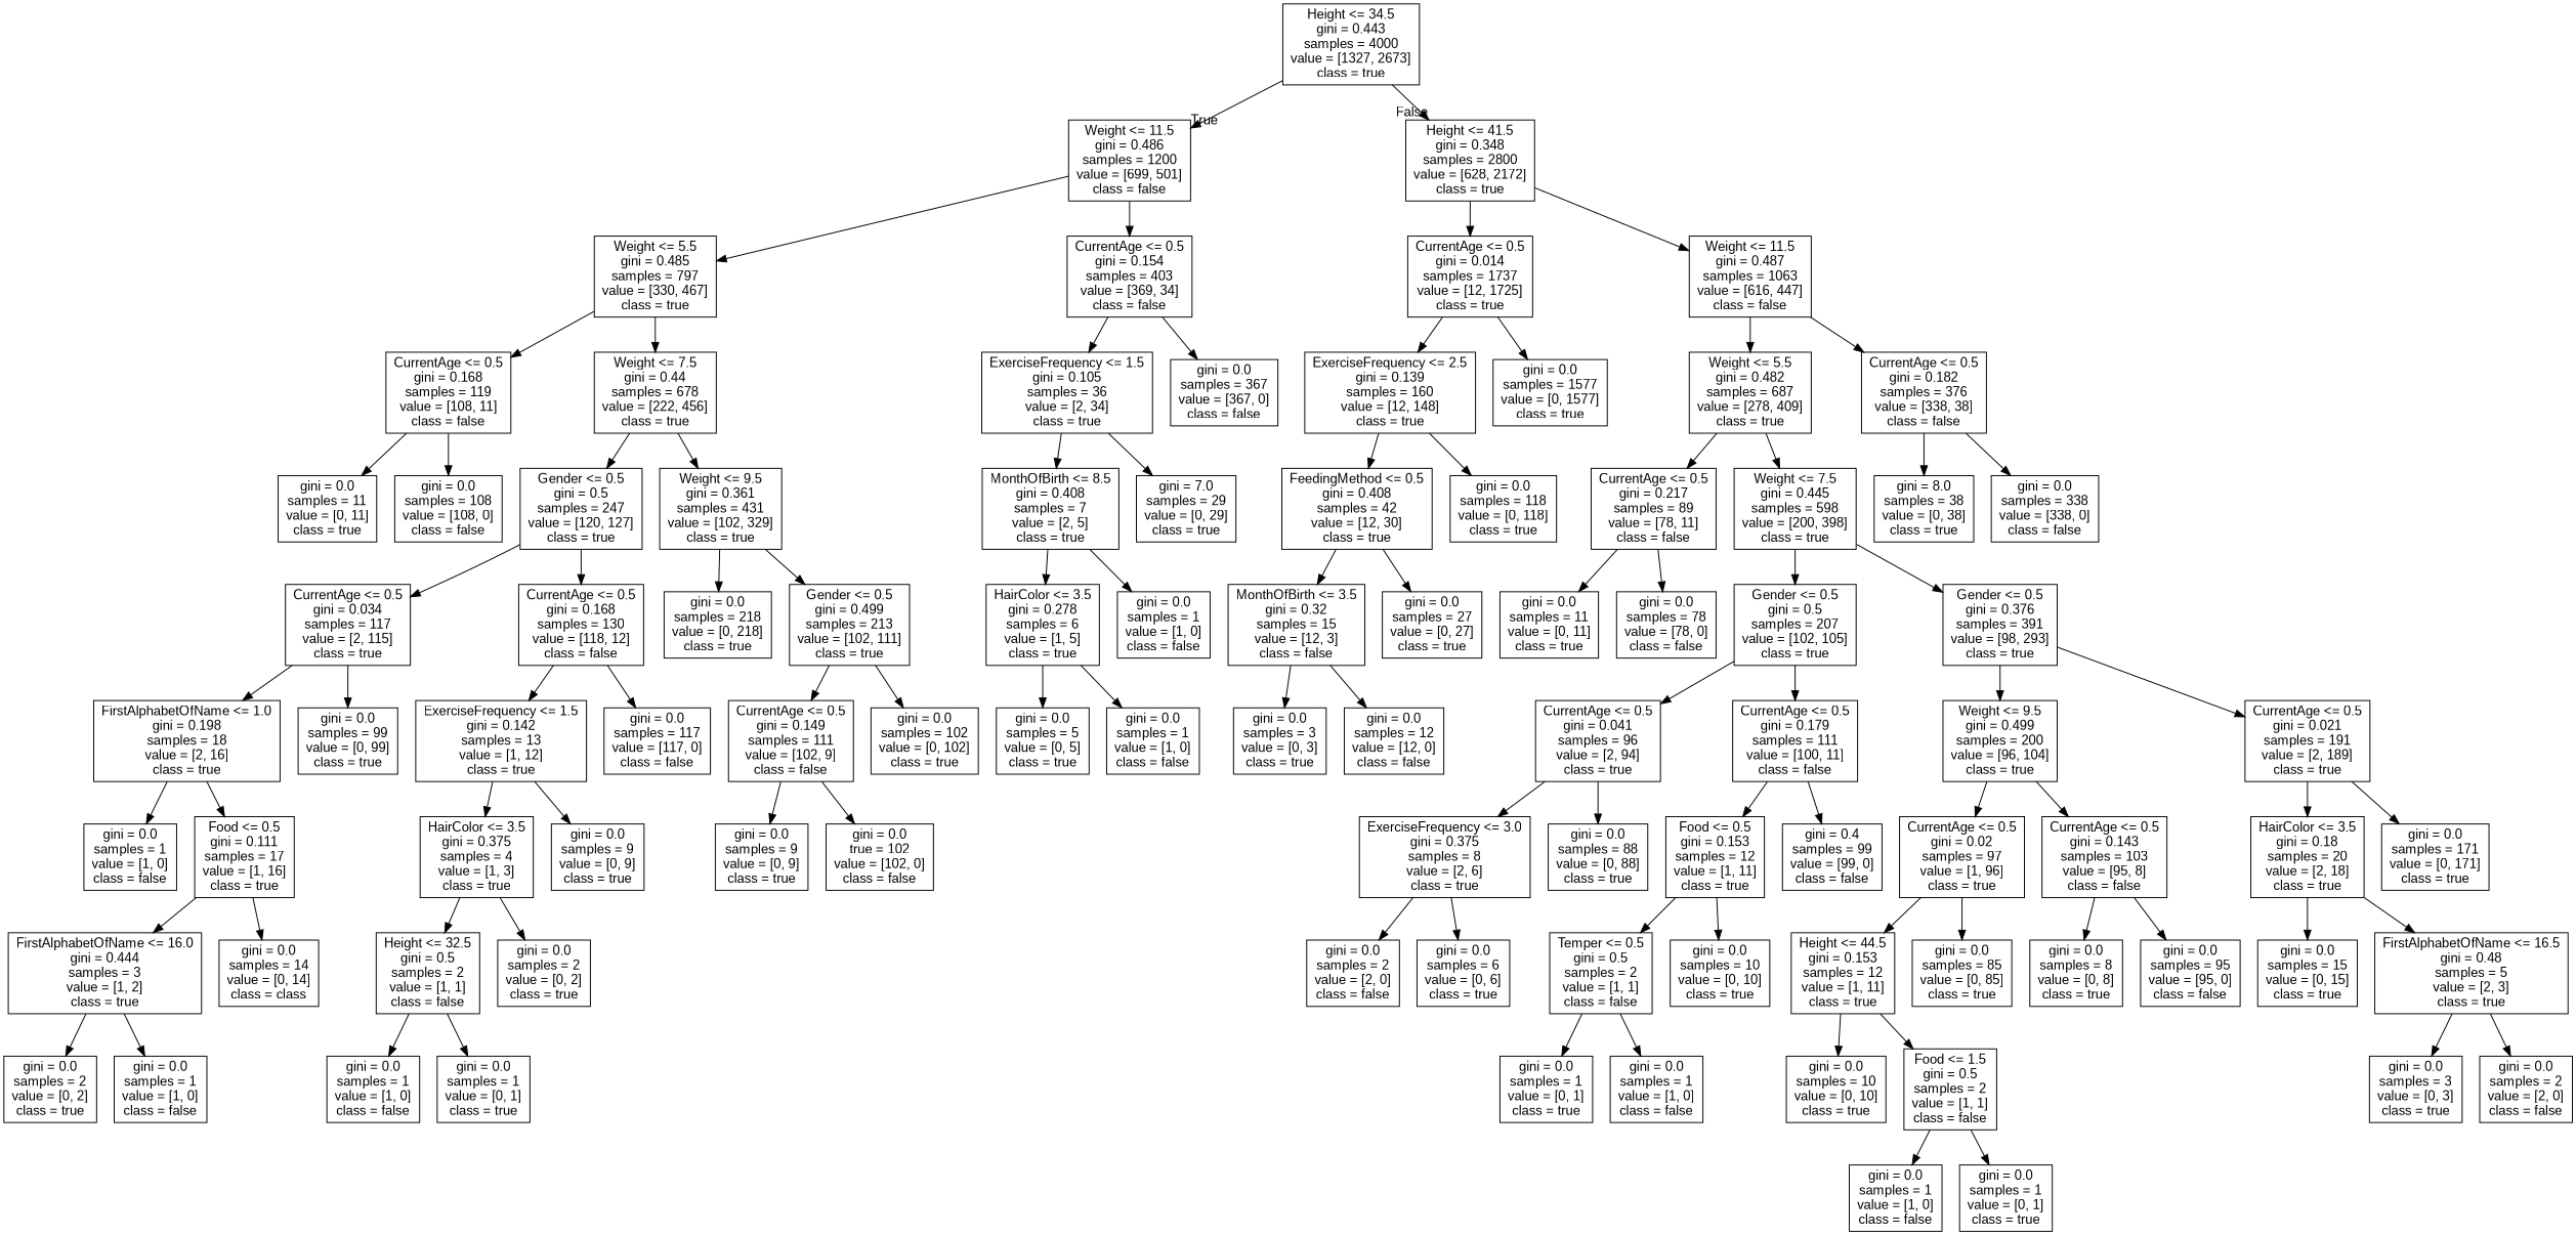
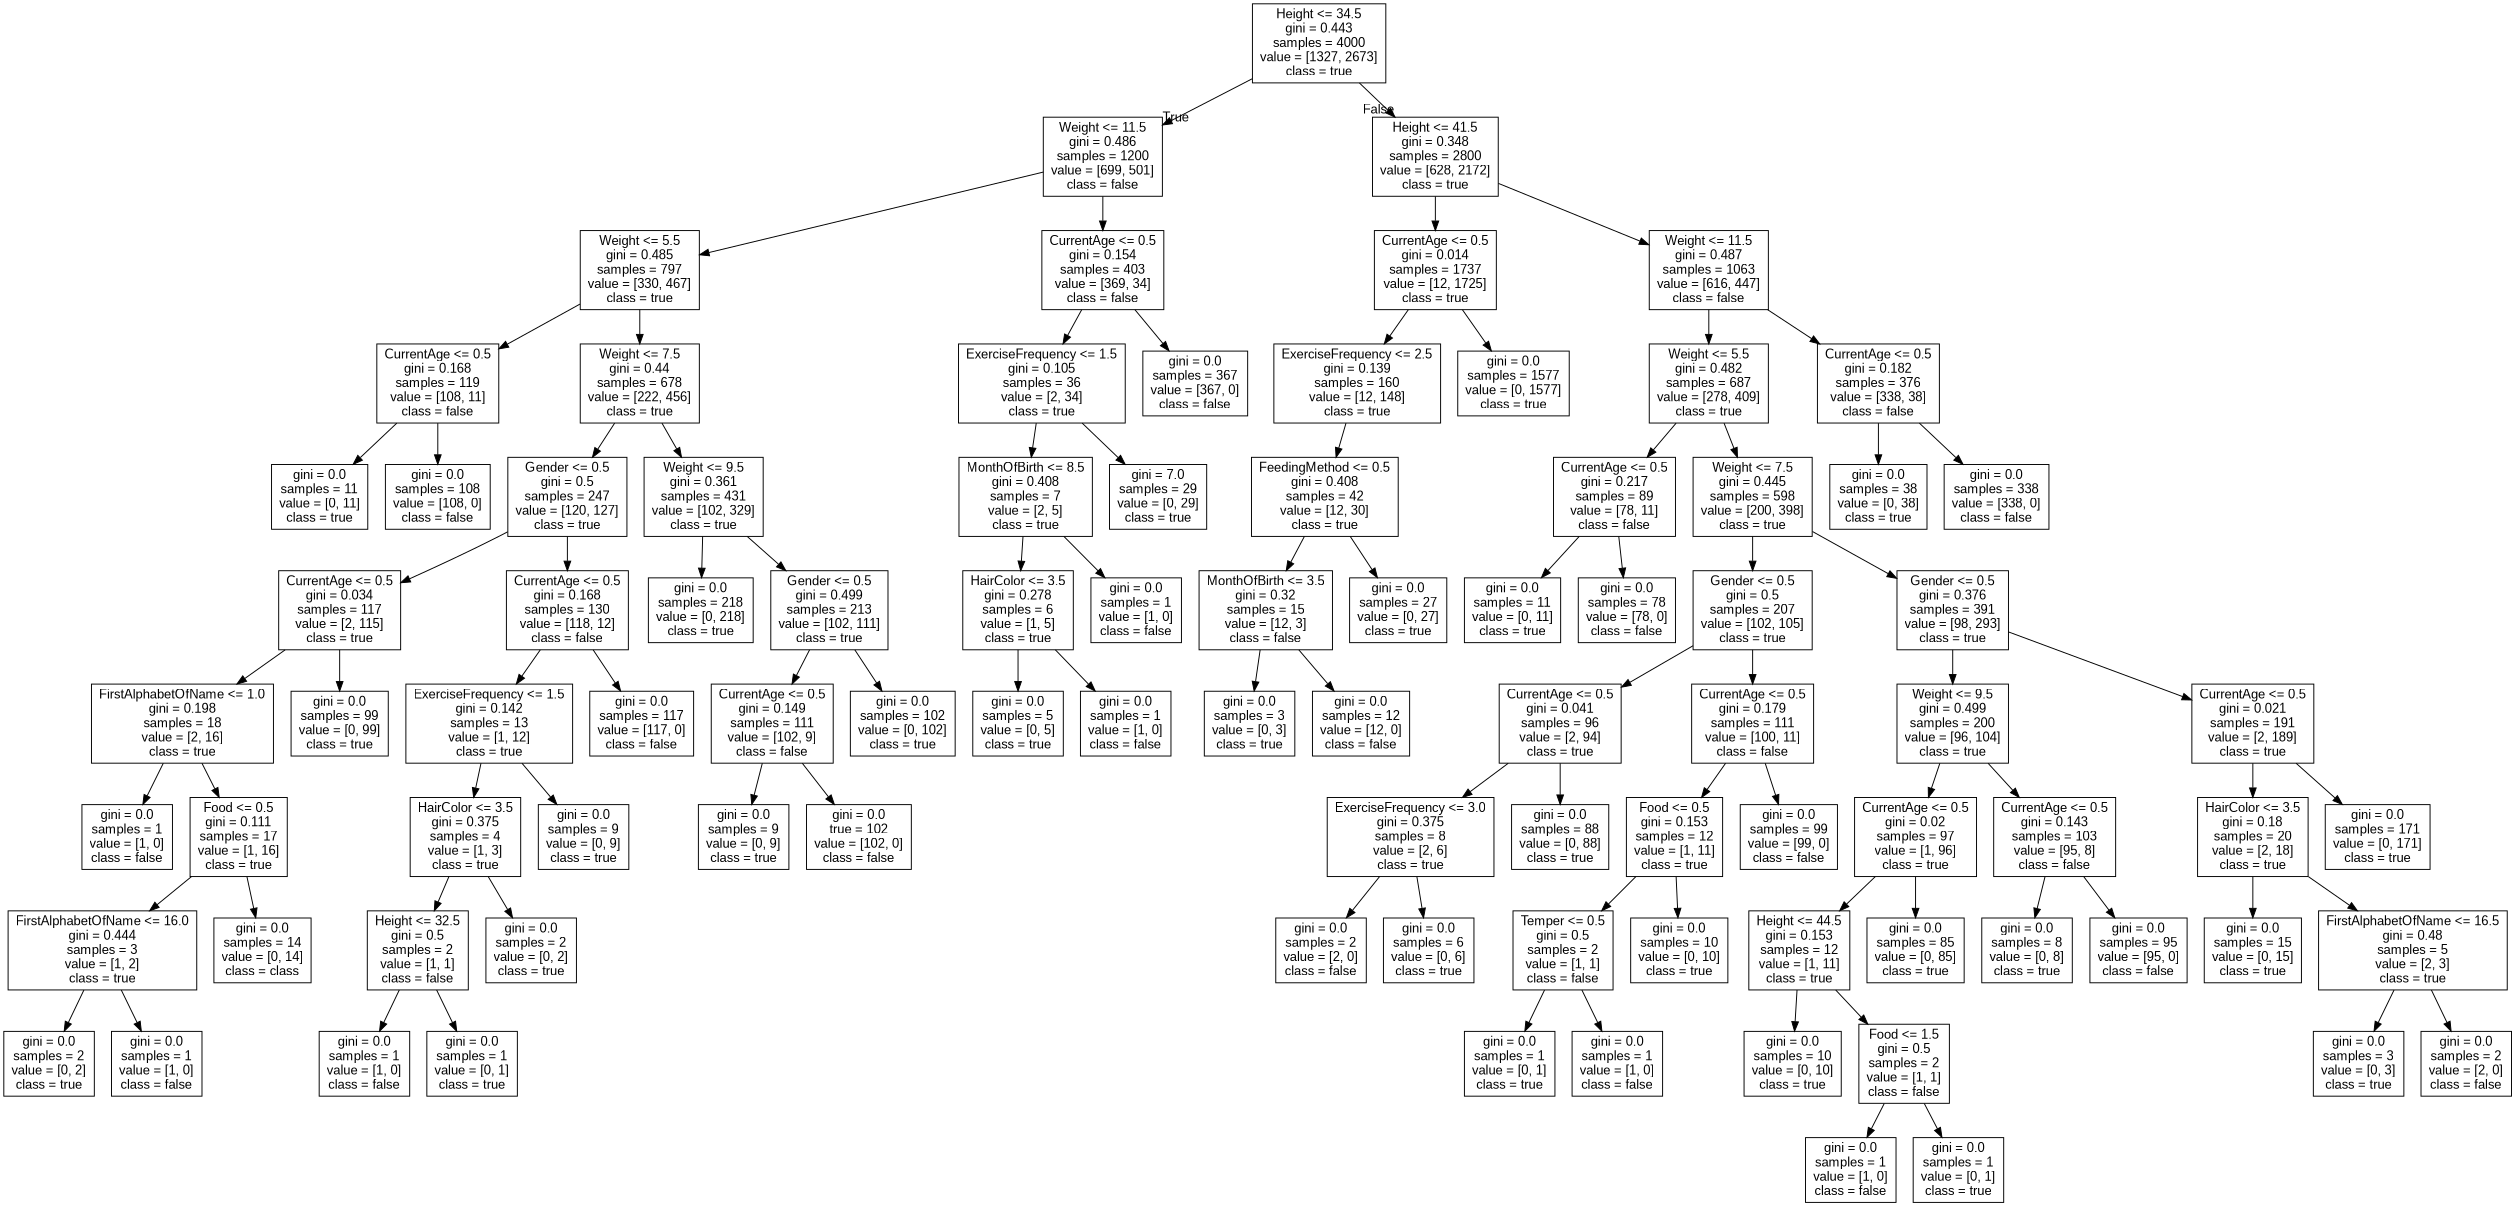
  digraph {
    fontname="Liberation Sans"
    node [fontname="Liberation Sans" shape=box]
    edge [fontname="Liberation Sans"]
    n1 [label="Height <= 34.5\ngini = 0.443\nsamples = 4000\nvalue = [1327, 2673]\nclass = true"]
    n2 [label="Weight <= 11.5\ngini = 0.486\nsamples = 1200\nvalue = [699, 501]\nclass = false"]
    n3 [label="Height <= 41.5\ngini = 0.348\nsamples = 2800\nvalue = [628, 2172]\nclass = true"]
    n4 [label="Weight <= 5.5\ngini = 0.485\nsamples = 797\nvalue = [330, 467]\nclass = true"]
    n5 [label="CurrentAge <= 0.5\ngini = 0.154\nsamples = 403\nvalue = [369, 34]\nclass = false"]
    n6 [label="CurrentAge <= 0.5\ngini = 0.014\nsamples = 1737\nvalue = [12, 1725]\nclass = true"]
    n7 [label="Weight <= 11.5\ngini = 0.487\nsamples = 1063\nvalue = [616, 447]\nclass = false"]
    n8 [label="CurrentAge <= 0.5\ngini = 0.168\nsamples = 119\nvalue = [108, 11]\nclass = false"]
    n9 [label="Weight <= 7.5\ngini = 0.44\nsamples = 678\nvalue = [222, 456]\nclass = true"]
    n10 [label="ExerciseFrequency <= 1.5\ngini = 0.105\nsamples = 36\nvalue = [2, 34]\nclass = true"]
    n11 [label="gini = 0.0\nsamples = 367\nvalue = [367, 0]\nclass = false"]
    n12 [label="gini = 0.0\nsamples = 11\nvalue = [0, 11]\nclass = true"]
    n13 [label="gini = 0.0\nsamples = 108\nvalue = [108, 0]\nclass = false"]
    n14 [label="Gender <= 0.5\ngini = 0.5\nsamples = 247\nvalue = [120, 127]\nclass = true"]
    n15 [label="Weight <= 9.5\ngini = 0.361\nsamples = 431\nvalue = [102, 329]\nclass = true"]
    n16 [label="CurrentAge <= 0.5\ngini = 0.034\nsamples = 117\nvalue = [2, 115]\nclass = true"]
    n17 [label="CurrentAge <= 0.5\ngini = 0.168\nsamples = 130\nvalue = [118, 12]\nclass = false"]
    n18 [label="gini = 0.0\nsamples = 218\nvalue = [0, 218]\nclass = true"]
    n19 [label="Gender <= 0.5\ngini = 0.499\nsamples = 213\nvalue = [102, 111]\nclass = true"]
    n20 [label="FirstAlphabetOfName <= 1.0\ngini = 0.198\nsamples = 18\nvalue = [2, 16]\nclass = true"]
    n21 [label="gini = 0.0\nsamples = 99\nvalue = [0, 99]\nclass = true"]
    n22 [label="ExerciseFrequency <= 1.5\ngini = 0.142\nsamples = 13\nvalue = [1, 12]\nclass = true"]
    n23 [label="gini = 0.0\nsamples = 117\nvalue = [117, 0]\nclass = false"]
    n24 [label="gini = 0.0\nsamples = 1\nvalue = [1, 0]\nclass = false"]
    n25 [label="Food <= 0.5\ngini = 0.111\nsamples = 17\nvalue = [1, 16]\nclass = true"]
    n26 [label="FirstAlphabetOfName <= 16.0\ngini = 0.444\nsamples = 3\nvalue = [1, 2]\nclass = true"]
    n27 [label="gini = 0.0\nsamples = 14\nvalue = [0, 14]\nclass = class"]
    n28 [label="gini = 0.0\nsamples = 2\nvalue = [0, 2]\nclass = true"]
    n29 [label="gini = 0.0\nsamples = 1\nvalue = [1, 0]\nclass = false"]
    n30 [label="HairColor <= 3.5\ngini = 0.375\nsamples = 4\nvalue = [1, 3]\nclass = true"]
    n31 [label="gini = 0.0\nsamples = 9\nvalue = [0, 9]\nclass = true"]
    n32 [label="Height <= 32.5\ngini = 0.5\nsamples = 2\nvalue = [1, 1]\nclass = false"]
    n33 [label="gini = 0.0\nsamples = 2\nvalue = [0, 2]\nclass = true"]
    n34 [label="gini = 0.0\nsamples = 1\nvalue = [1, 0]\nclass = false"]
    n35 [label="gini = 0.0\nsamples = 1\nvalue = [0, 1]\nclass = true"]
    n36 [label="CurrentAge <= 0.5\ngini = 0.149\nsamples = 111\nvalue = [102, 9]\nclass = false"]
    n37 [label="gini = 0.0\nsamples = 102\nvalue = [0, 102]\nclass = true"]
    n38 [label="gini = 0.0\nsamples = 9\nvalue = [0, 9]\nclass = true"]
    n39 [label="gini = 0.0\ntrue = 102\nvalue = [102, 0]\nclass = false"]
    n40 [label="MonthOfBirth <= 8.5\ngini = 0.408\nsamples = 7\nvalue = [2, 5]\nclass = true"]
    n41 [label="gini = 7.0\nsamples = 29\nvalue = [0, 29]\nclass = true"]
    n42 [label="HairColor <= 3.5\ngini = 0.278\nsamples = 6\nvalue = [1, 5]\nclass = true"]
    n43 [label="gini = 0.0\nsamples = 1\nvalue = [1, 0]\nclass = false"]
    n44 [label="gini = 0.0\nsamples = 5\nvalue = [0, 5]\nclass = true"]
    n45 [label="gini = 0.0\nsamples = 1\nvalue = [1, 0]\nclass = false"]
    n46 [label="ExerciseFrequency <= 2.5\ngini = 0.139\nsamples = 160\nvalue = [12, 148]\nclass = true"]
    n47 [label="gini = 0.0\nsamples = 1577\nvalue = [0, 1577]\nclass = true"]
    n48 [label="Weight <= 5.5\ngini = 0.482\nsamples = 687\nvalue = [278, 409]\nclass = true"]
    n49 [label="CurrentAge <= 0.5\ngini = 0.182\nsamples = 376\nvalue = [338, 38]\nclass = false"]
    n50 [label="FeedingMethod <= 0.5\ngini = 0.408\nsamples = 42\nvalue = [12, 30]\nclass = true"]
-   n51 [label="gini = 0.0\nsamples = 118\nvalue = [0, 118]\nclass = true"]
    n52 [label="MonthOfBirth <= 3.5\ngini = 0.32\nsamples = 15\nvalue = [12, 3]\nclass = false"]
    n53 [label="gini = 0.0\nsamples = 27\nvalue = [0, 27]\nclass = true"]
    n54 [label="gini = 0.0\nsamples = 3\nvalue = [0, 3]\nclass = true"]
    n55 [label="gini = 0.0\nsamples = 12\nvalue = [12, 0]\nclass = false"]
    n56 [label="CurrentAge <= 0.5\ngini = 0.217\nsamples = 89\nvalue = [78, 11]\nclass = false"]
    n57 [label="Weight <= 7.5\ngini = 0.445\nsamples = 598\nvalue = [200, 398]\nclass = true"]
-   n58 [label="gini = 8.0\nsamples = 38\nvalue = [0, 38]\nclass = true"]
+   n58 [label="gini = 0.0\nsamples = 38\nvalue = [0, 38]\nclass = true"]
    n59 [label="gini = 0.0\nsamples = 338\nvalue = [338, 0]\nclass = false"]
    n60 [label="gini = 0.0\nsamples = 11\nvalue = [0, 11]\nclass = true"]
    n61 [label="gini = 0.0\nsamples = 78\nvalue = [78, 0]\nclass = false"]
    n62 [label="Gender <= 0.5\ngini = 0.5\nsamples = 207\nvalue = [102, 105]\nclass = true"]
    n63 [label="Gender <= 0.5\ngini = 0.376\nsamples = 391\nvalue = [98, 293]\nclass = true"]
    n64 [label="CurrentAge <= 0.5\ngini = 0.041\nsamples = 96\nvalue = [2, 94]\nclass = true"]
    n65 [label="CurrentAge <= 0.5\ngini = 0.179\nsamples = 111\nvalue = [100, 11]\nclass = false"]
    n66 [label="Weight <= 9.5\ngini = 0.499\nsamples = 200\nvalue = [96, 104]\nclass = true"]
    n67 [label="CurrentAge <= 0.5\ngini = 0.021\nsamples = 191\nvalue = [2, 189]\nclass = true"]
    n68 [label="ExerciseFrequency <= 3.0\ngini = 0.375\nsamples = 8\nvalue = [2, 6]\nclass = true"]
    n69 [label="gini = 0.0\nsamples = 88\nvalue = [0, 88]\nclass = true"]
    n70 [label="Food <= 0.5\ngini = 0.153\nsamples = 12\nvalue = [1, 11]\nclass = true"]
-   n71 [label="gini = 0.4\nsamples = 99\nvalue = [99, 0]\nclass = false"]
+   n71 [label="gini = 0.0\nsamples = 99\nvalue = [99, 0]\nclass = false"]
    n72 [label="gini = 0.0\nsamples = 2\nvalue = [2, 0]\nclass = false"]
    n73 [label="gini = 0.0\nsamples = 6\nvalue = [0, 6]\nclass = true"]
    n74 [label="Temper <= 0.5\ngini = 0.5\nsamples = 2\nvalue = [1, 1]\nclass = false"]
    n75 [label="gini = 0.0\nsamples = 10\nvalue = [0, 10]\nclass = true"]
    n76 [label="gini = 0.0\nsamples = 1\nvalue = [0, 1]\nclass = true"]
    n77 [label="gini = 0.0\nsamples = 1\nvalue = [1, 0]\nclass = false"]
    n78 [label="CurrentAge <= 0.5\ngini = 0.02\nsamples = 97\nvalue = [1, 96]\nclass = true"]
    n79 [label="CurrentAge <= 0.5\ngini = 0.143\nsamples = 103\nvalue = [95, 8]\nclass = false"]
    n80 [label="HairColor <= 3.5\ngini = 0.18\nsamples = 20\nvalue = [2, 18]\nclass = true"]
    n81 [label="gini = 0.0\nsamples = 171\nvalue = [0, 171]\nclass = true"]
    n82 [label="Height <= 44.5\ngini = 0.153\nsamples = 12\nvalue = [1, 11]\nclass = true"]
    n83 [label="gini = 0.0\nsamples = 85\nvalue = [0, 85]\nclass = true"]
    n84 [label="gini = 0.0\nsamples = 8\nvalue = [0, 8]\nclass = true"]
    n85 [label="gini = 0.0\nsamples = 95\nvalue = [95, 0]\nclass = false"]
    n86 [label="gini = 0.0\nsamples = 10\nvalue = [0, 10]\nclass = true"]
    n87 [label="Food <= 1.5\ngini = 0.5\nsamples = 2\nvalue = [1, 1]\nclass = false"]
    n88 [label="gini = 0.0\nsamples = 1\nvalue = [1, 0]\nclass = false"]
    n89 [label="gini = 0.0\nsamples = 1\nvalue = [0, 1]\nclass = true"]
    n90 [label="gini = 0.0\nsamples = 15\nvalue = [0, 15]\nclass = true"]
    n91 [label="FirstAlphabetOfName <= 16.5\ngini = 0.48\nsamples = 5\nvalue = [2, 3]\nclass = true"]
    n92 [label="gini = 0.0\nsamples = 3\nvalue = [0, 3]\nclass = true"]
    n93 [label="gini = 0.0\nsamples = 2\nvalue = [2, 0]\nclass = false"]
    n1 -> n2 [headlabel=True labelangle=45 labeldistance=2.5]
    n1 -> n3 [headlabel=False labelangle=-45 labeldistance=2.5]
    n2 -> n4
    n2 -> n5
    n3 -> n6
    n3 -> n7
    n4 -> n8
    n4 -> n9
    n5 -> n10
    n5 -> n11
    n6 -> n46
    n6 -> n47
    n7 -> n48
    n7 -> n49
    n8 -> n12
    n8 -> n13
    n9 -> n14
    n9 -> n15
    n10 -> n40
    n10 -> n41
    n14 -> n16
    n14 -> n17
    n15 -> n18
    n15 -> n19
    n16 -> n20
    n16 -> n21
    n17 -> n22
    n17 -> n23
    n19 -> n36
    n19 -> n37
    n20 -> n24
    n20 -> n25
    n22 -> n30
    n22 -> n31
    n25 -> n26
    n25 -> n27
    n26 -> n28
    n26 -> n29
    n30 -> n32
    n30 -> n33
    n32 -> n34
    n32 -> n35
    n36 -> n38
    n36 -> n39
    n40 -> n42
    n40 -> n43
    n42 -> n44
    n42 -> n45
    n46 -> n50
-   n46 -> n51
    n48 -> n56
    n48 -> n57
    n49 -> n58
    n49 -> n59
    n50 -> n52
    n50 -> n53
    n52 -> n54
    n52 -> n55
    n56 -> n60
    n56 -> n61
    n57 -> n62
    n57 -> n63
    n62 -> n64
    n62 -> n65
    n63 -> n66
    n63 -> n67
    n64 -> n68
    n64 -> n69
    n65 -> n70
    n65 -> n71
    n66 -> n78
    n66 -> n79
    n67 -> n80
    n67 -> n81
    n68 -> n72
    n68 -> n73
    n70 -> n74
    n70 -> n75
    n74 -> n76
    n74 -> n77
    n78 -> n82
    n78 -> n83
    n79 -> n84
    n79 -> n85
    n80 -> n90
    n80 -> n91
    n82 -> n86
    n82 -> n87
    n87 -> n88
    n87 -> n89
    n91 -> n92
    n91 -> n93
  }
